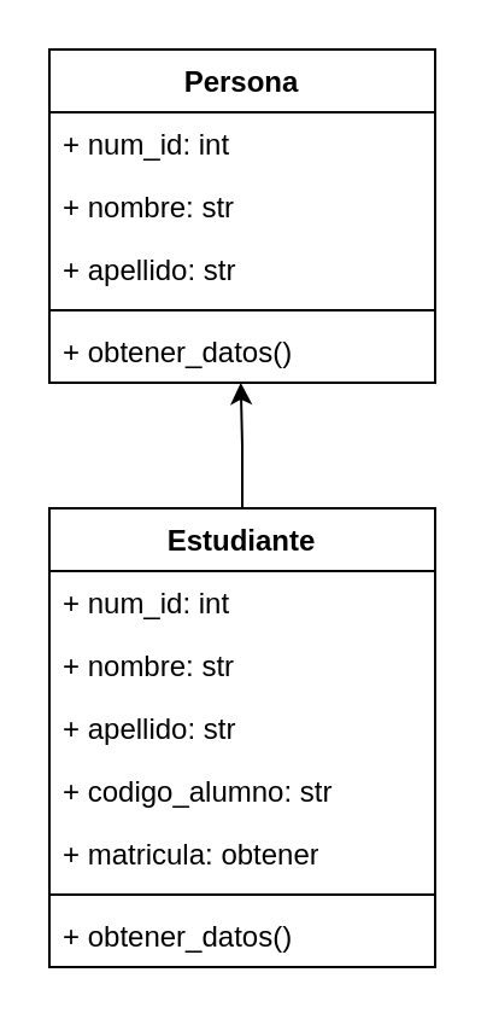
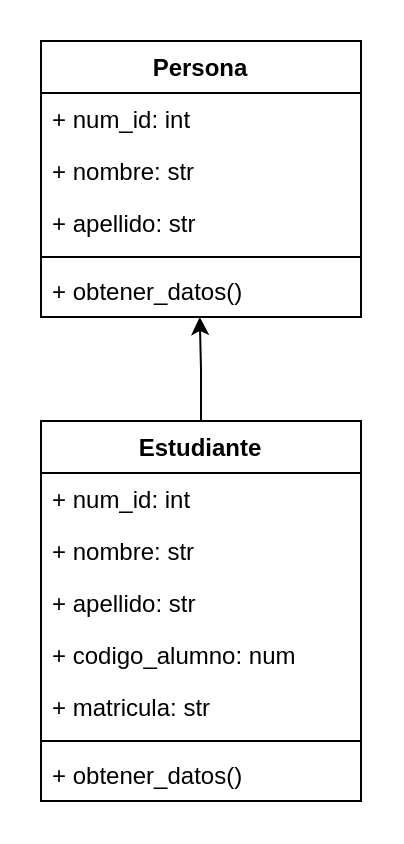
  <mxCell id="0" />
  <mxCell id="1" parent="0" />
  <mxCell id="2" value="Persona" style="swimlane;fontStyle=1;align=center;verticalAlign=top;childLayout=stackLayout;horizontal=1;startSize=26;horizontalStack=0;resizeParent=1;resizeParentMax=0;resizeLast=0;collapsible=1;marginBottom=0;whiteSpace=wrap;html=1;" vertex="1" parent="1"><mxGeometry x="20" y="20" width="160" height="138" as="geometry" /></mxCell>
  <mxCell id="3" value="+ num_id: int" style="text;strokeColor=none;fillColor=none;align=left;verticalAlign=top;spacingLeft=4;spacingRight=4;overflow=hidden;rotatable=0;points=[[0,0.5],[1,0.5]];portConstraint=eastwest;whiteSpace=wrap;html=1;" vertex="1" parent="2"><mxGeometry y="26" width="160" height="26" as="geometry" /></mxCell>
  <mxCell id="4" value="+ nombre: str" style="text;strokeColor=none;fillColor=none;align=left;verticalAlign=top;spacingLeft=4;spacingRight=4;overflow=hidden;rotatable=0;points=[[0,0.5],[1,0.5]];portConstraint=eastwest;whiteSpace=wrap;html=1;" vertex="1" parent="2"><mxGeometry y="52" width="160" height="26" as="geometry" /></mxCell>
  <mxCell id="5" value="+ apellido: str" style="text;strokeColor=none;fillColor=none;align=left;verticalAlign=top;spacingLeft=4;spacingRight=4;overflow=hidden;rotatable=0;points=[[0,0.5],[1,0.5]];portConstraint=eastwest;whiteSpace=wrap;html=1;" vertex="1" parent="2"><mxGeometry y="78" width="160" height="26" as="geometry" /></mxCell>
  <mxCell id="6" value="" style="line;strokeWidth=1;fillColor=none;align=left;verticalAlign=middle;spacingTop=-1;spacingLeft=3;spacingRight=3;rotatable=0;labelPosition=right;points=[];portConstraint=eastwest;strokeColor=inherit;" vertex="1" parent="2"><mxGeometry y="104" width="160" height="8" as="geometry" /></mxCell>
  <mxCell id="7" value="+ obtener_datos()" style="text;strokeColor=none;fillColor=none;align=left;verticalAlign=top;spacingLeft=4;spacingRight=4;overflow=hidden;rotatable=0;points=[[0,0.5],[1,0.5]];portConstraint=eastwest;whiteSpace=wrap;html=1;" vertex="1" parent="2"><mxGeometry y="112" width="160" height="26" as="geometry" /></mxCell>
  <mxCell id="8" style="edgeStyle=orthogonalEdgeStyle;rounded=0;orthogonalLoop=1;jettySize=auto;html=1;entryX=0.496;entryY=1;entryDx=0;entryDy=0;entryPerimeter=0;" edge="1" parent="1" source="9" target="7"><mxGeometry relative="1" as="geometry" /></mxCell>
  <mxCell id="9" value="Estudiante" style="swimlane;fontStyle=1;align=center;verticalAlign=top;childLayout=stackLayout;horizontal=1;startSize=26;horizontalStack=0;resizeParent=1;resizeParentMax=0;resizeLast=0;collapsible=1;marginBottom=0;whiteSpace=wrap;html=1;" vertex="1" parent="1"><mxGeometry x="20" y="210" width="160" height="190" as="geometry" /></mxCell>
  <mxCell id="10" value="+ num_id: int" style="text;strokeColor=none;fillColor=none;align=left;verticalAlign=top;spacingLeft=4;spacingRight=4;overflow=hidden;rotatable=0;points=[[0,0.5],[1,0.5]];portConstraint=eastwest;whiteSpace=wrap;html=1;" vertex="1" parent="9"><mxGeometry y="26" width="160" height="26" as="geometry" /></mxCell>
  <mxCell id="11" value="+ nombre: str" style="text;strokeColor=none;fillColor=none;align=left;verticalAlign=top;spacingLeft=4;spacingRight=4;overflow=hidden;rotatable=0;points=[[0,0.5],[1,0.5]];portConstraint=eastwest;whiteSpace=wrap;html=1;" vertex="1" parent="9"><mxGeometry y="52" width="160" height="26" as="geometry" /></mxCell>
  <mxCell id="12" value="+ apellido: str" style="text;strokeColor=none;fillColor=none;align=left;verticalAlign=top;spacingLeft=4;spacingRight=4;overflow=hidden;rotatable=0;points=[[0,0.5],[1,0.5]];portConstraint=eastwest;whiteSpace=wrap;html=1;" vertex="1" parent="9"><mxGeometry y="78" width="160" height="26" as="geometry" /></mxCell>
- <mxCell id="13" value="+ codigo_alumno: str" style="text;strokeColor=none;fillColor=none;align=left;verticalAlign=top;spacingLeft=4;spacingRight=4;overflow=hidden;rotatable=0;points=[[0,0.5],[1,0.5]];portConstraint=eastwest;whiteSpace=wrap;html=1;" vertex="1" parent="9"><mxGeometry y="104" width="160" height="26" as="geometry" /></mxCell>
- <mxCell id="14" value="+ matricula: obtener" style="text;strokeColor=none;fillColor=none;align=left;verticalAlign=top;spacingLeft=4;spacingRight=4;overflow=hidden;rotatable=0;points=[[0,0.5],[1,0.5]];portConstraint=eastwest;whiteSpace=wrap;html=1;" vertex="1" parent="9"><mxGeometry y="130" width="160" height="26" as="geometry" /></mxCell>
+ <mxCell id="13" value="+ codigo_alumno: num" style="text;strokeColor=none;fillColor=none;align=left;verticalAlign=top;spacingLeft=4;spacingRight=4;overflow=hidden;rotatable=0;points=[[0,0.5],[1,0.5]];portConstraint=eastwest;whiteSpace=wrap;html=1;" vertex="1" parent="9"><mxGeometry y="104" width="160" height="26" as="geometry" /></mxCell>
+ <mxCell id="14" value="+ matricula: str" style="text;strokeColor=none;fillColor=none;align=left;verticalAlign=top;spacingLeft=4;spacingRight=4;overflow=hidden;rotatable=0;points=[[0,0.5],[1,0.5]];portConstraint=eastwest;whiteSpace=wrap;html=1;" vertex="1" parent="9"><mxGeometry y="130" width="160" height="26" as="geometry" /></mxCell>
  <mxCell id="15" value="" style="line;strokeWidth=1;fillColor=none;align=left;verticalAlign=middle;spacingTop=-1;spacingLeft=3;spacingRight=3;rotatable=0;labelPosition=right;points=[];portConstraint=eastwest;strokeColor=inherit;" vertex="1" parent="9"><mxGeometry y="156" width="160" height="8" as="geometry" /></mxCell>
  <mxCell id="16" value="+ obtener_datos()" style="text;strokeColor=none;fillColor=none;align=left;verticalAlign=top;spacingLeft=4;spacingRight=4;overflow=hidden;rotatable=0;points=[[0,0.5],[1,0.5]];portConstraint=eastwest;whiteSpace=wrap;html=1;" vertex="1" parent="9"><mxGeometry y="164" width="160" height="26" as="geometry" /></mxCell>
